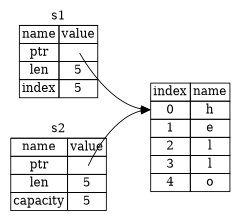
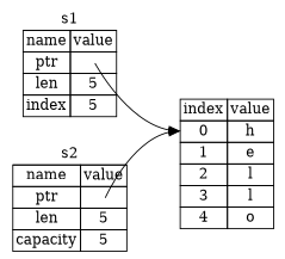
  digraph {
    rankdir=LR
    node [shape=plaintext]
    edge [headport=pointee tailclip=false tailport="pointer:c"]
    n1 [label=<<TABLE BORDER="0" CELLBORDER="1" CELLSPACING="0">         <TR><TD COLSPAN="2" SIDES="B">s1</TD></TR>         <TR><TD>name</TD><TD>value</TD></TR>         <TR><TD>ptr</TD><TD PORT="pointer"></TD></TR>         <TR><TD>len</TD><TD>5</TD></TR>         <TR><TD>index</TD><TD>5</TD></TR>     </TABLE>>]
-   n2 [label=<<TABLE BORDER="0" CELLBORDER="1" CELLSPACING="0">         <TR><TD>index</TD><TD>name</TD></TR>         <TR><TD PORT="pointee">0</TD><TD>h</TD></TR>         <TR><TD>1</TD><TD>e</TD></TR>         <TR><TD>2</TD><TD>l</TD></TR>         <TR><TD>3</TD><TD>l</TD></TR>         <TR><TD>4</TD><TD>o</TD></TR>     </TABLE>>]
+   n2 [label=<<TABLE BORDER="0" CELLBORDER="1" CELLSPACING="0">         <TR><TD>index</TD><TD>value</TD></TR>         <TR><TD PORT="pointee">0</TD><TD>h</TD></TR>         <TR><TD>1</TD><TD>e</TD></TR>         <TR><TD>2</TD><TD>l</TD></TR>         <TR><TD>3</TD><TD>l</TD></TR>         <TR><TD>4</TD><TD>o</TD></TR>     </TABLE>>]
    n3 [label=<<TABLE BORDER="0" CELLBORDER="1" CELLSPACING="0">         <TR><TD COLSPAN="2" SIDES="B">s2</TD></TR>         <TR><TD>name</TD><TD>value</TD></TR>         <TR><TD>ptr</TD><TD PORT="pointer"></TD></TR>         <TR><TD>len</TD><TD>5</TD></TR>         <TR><TD>capacity</TD><TD>5</TD></TR>     </TABLE>>]
    n1 -> n2
    n3 -> n2
  }
